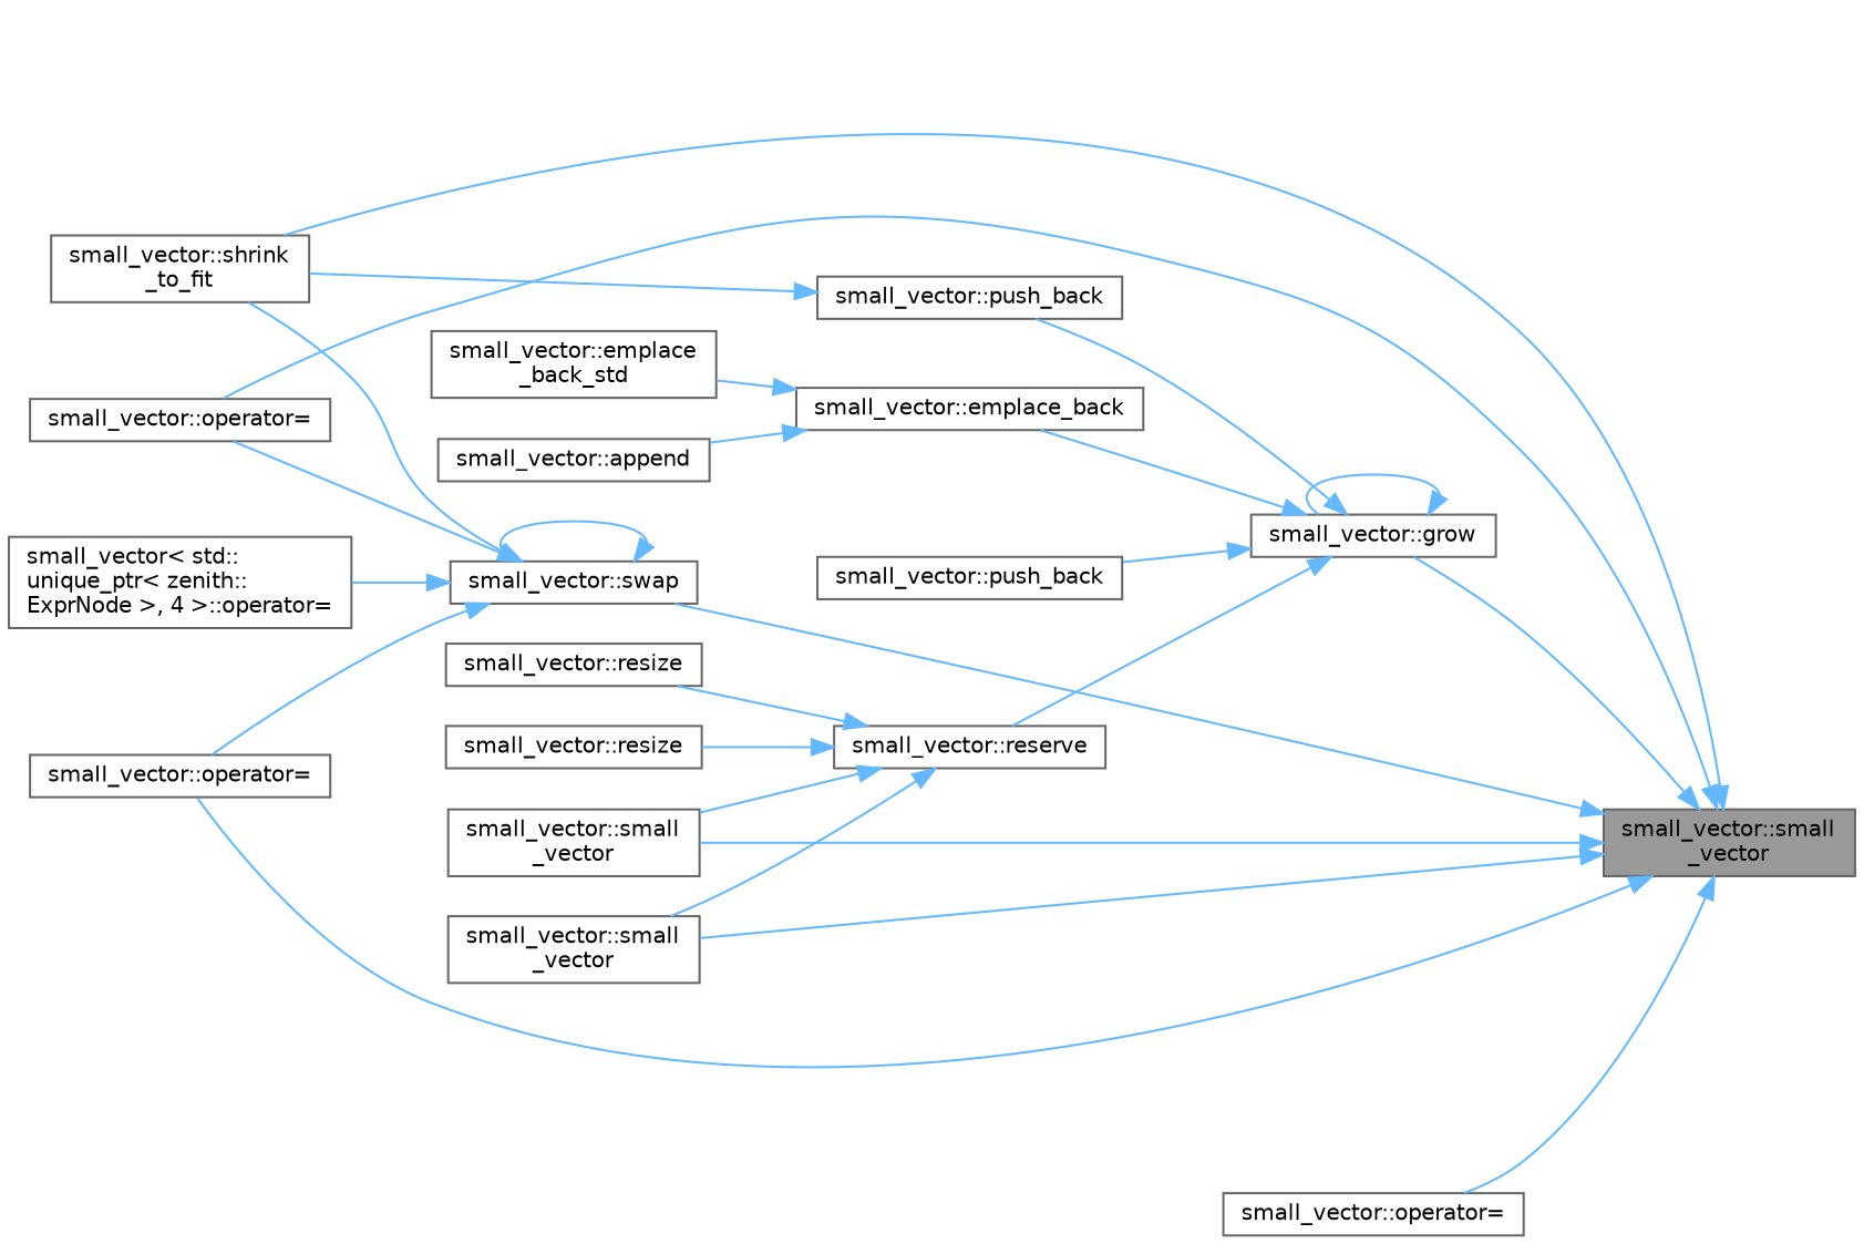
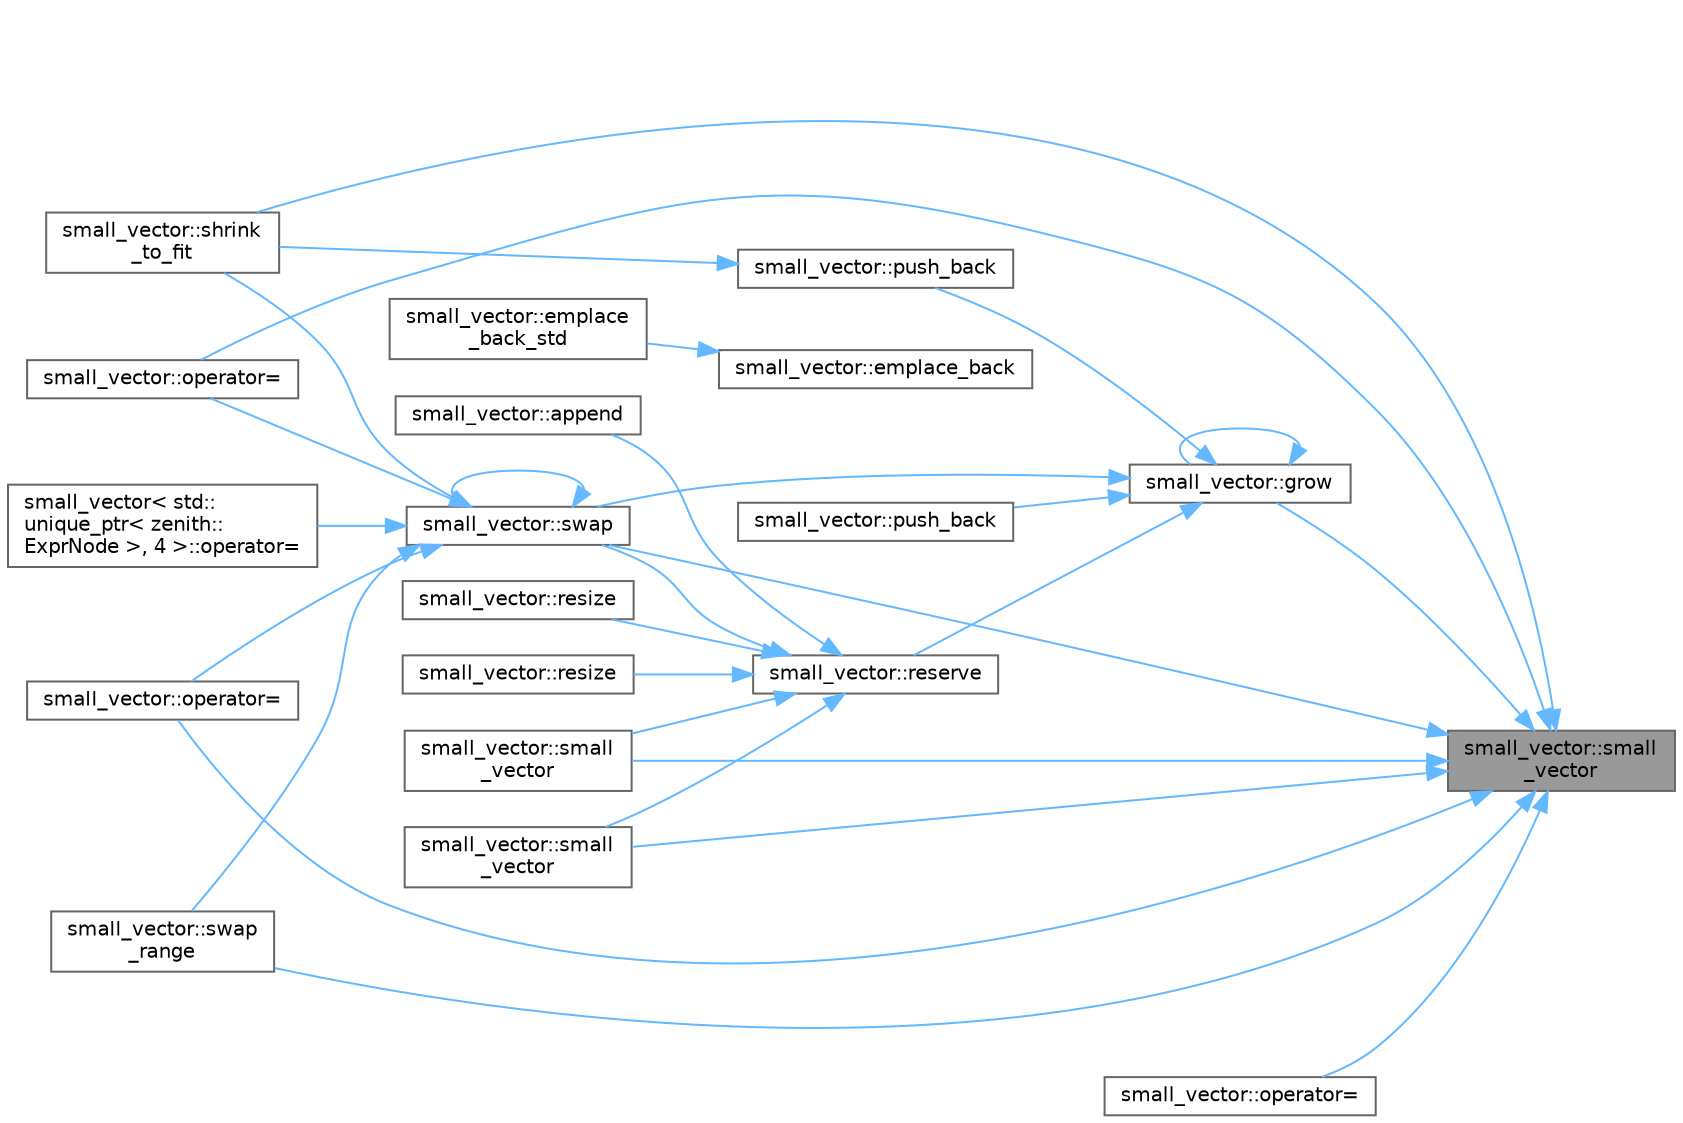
  digraph {
    rankdir=RL
    node [color=grey40 fillcolor=white fontname=Helvetica fontsize=10 shape=box style=filled]
    edge [color=steelblue1 dir=back fontname=Helvetica fontsize=10 labelfontname=Helvetica labelfontsize=10 style=solid]
    n1 [color=gray40 fillcolor=grey60 fontcolor=black height=0.2 label="small_vector::small\l_vector" width=0.4]
    n2 [height=0.2 label="small_vector::grow" width=0.4]
    n3 [height=0.2 label="small_vector::shrink\l_to_fit" width=0.4]
    n4 [height=0.2 label="small_vector::small\l_vector" width=0.4]
    n5 [height=0.2 label="small_vector::small\l_vector" width=0.4]
    n6 [height=0.2 label="small_vector::swap" width=0.4]
    n7 [height=0.2 label="small_vector::operator=" width=0.4]
    n8 [height=0.2 label="small_vector::operator=" width=0.4]
+   n9 [height=0.2 label="small_vector::swap\l_range" width=0.4]
    n10 [height=0.2 label="small_vector::operator=" width=0.4]
    n11 [height=0.2 label="small_vector::emplace_back" width=0.4]
    n12 [height=0.2 label="small_vector::push_back" width=0.4]
    n13 [height=0.2 label="small_vector::push_back" width=0.4]
    n14 [height=0.2 label="small_vector::reserve" width=0.4]
    n15 [height=0.2 label="small_vector\< std::\lunique_ptr\< zenith::\lExprNode \>, 4 \>::operator=" width=0.4]
    n16 [height=0.2 label="small_vector::emplace\l_back_std" width=0.4]
    n17 [height=0.2 label="small_vector::append" width=0.4]
    n18 [height=0.2 label="small_vector::resize" width=0.4]
    n19 [height=0.2 label="small_vector::resize" width=0.4]
    n1 -> n2
    n1 -> n3
    n1 -> n4
    n1 -> n5
    n1 -> n6
    n1 -> n7
    n1 -> n8
+   n1 -> n9
    n1 -> n10
    n2 -> n2
-   n2 -> n11
+   n2 -> n6
    n2 -> n12
    n2 -> n13
    n2 -> n14
    n6 -> n3
    n6 -> n6
    n6 -> n7
    n6 -> n8
+   n6 -> n9
    n6 -> n15
    n11 -> n16
    n12 -> n3
    n14 -> n4
    n14 -> n5
-   n11 -> n17
+   n14 -> n6
+   n14 -> n17
    n14 -> n18
    n14 -> n19
  }
